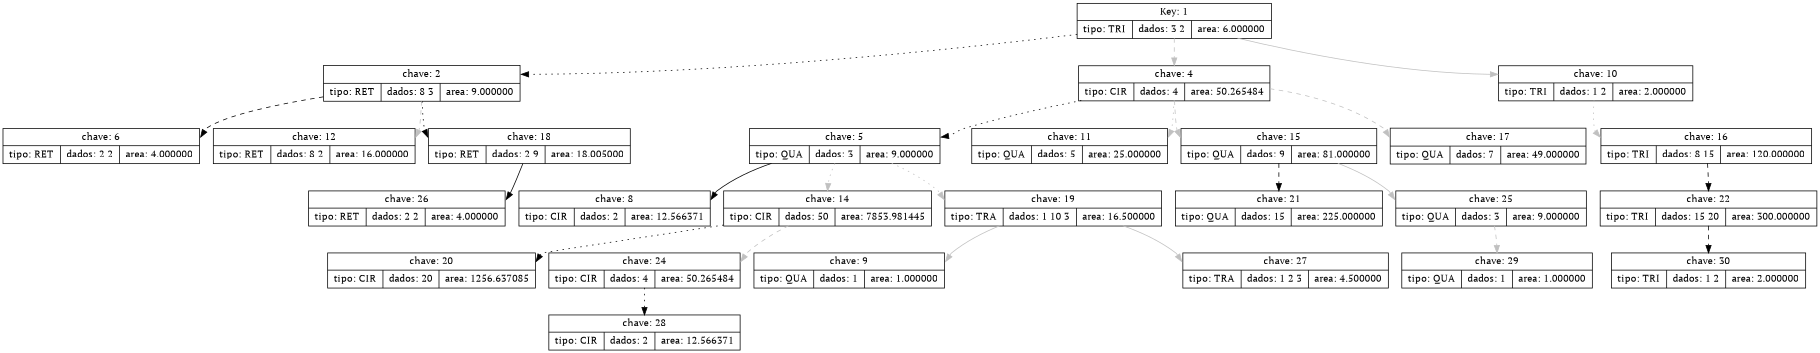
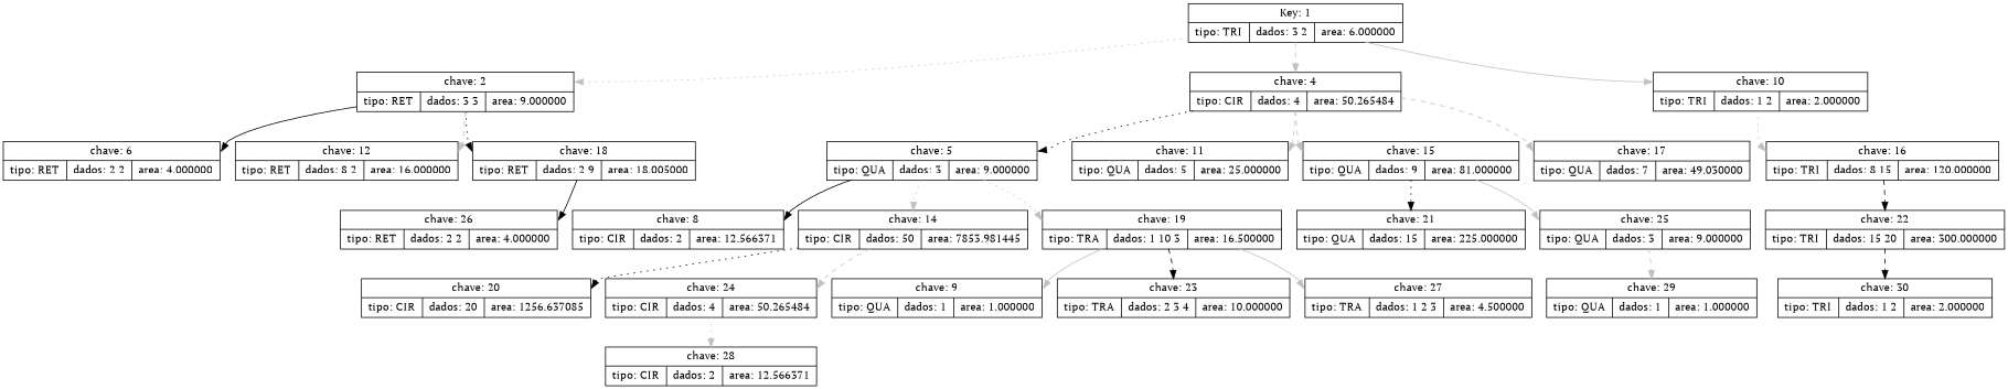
  digraph {
    fontname="PT Serif"
    rankdir=TB
    node [fontname="PT Serif" shape=record]
    edge [fontname="PT Serif" headport=k style=dashed color=grey]
    n1 [label="{<k> Key: 1|{<t>tipo: TRI|dados: 3 2|area: 6.000000}}"]
-   n2 [label="{<k> chave: 2|{<t>tipo: RET|dados: 8 3|area: 9.000000}}"]
+   n2 [label="{<k> chave: 2|{<t>tipo: RET|dados: 3 3|area: 9.000000}}"]
    n3 [label="{<k> chave: 4|{<t>tipo: CIR|dados: 4|area: 50.265484}}"]
    n4 [label="{<k> chave: 10|{<t>tipo: TRI|dados: 1 2|area: 2.000000}}"]
    n5 [label="{<k> chave: 6|{<t>tipo: RET|dados: 2 2|area: 4.000000}}"]
    n6 [label="{<k> chave: 12|{<t>tipo: RET|dados: 8 2|area: 16.000000}}"]
    n7 [label="{<k> chave: 18|{<t>tipo: RET|dados: 2 9|area: 18.005000}}"]
    n8 [label="{<k> chave: 5|{<t>tipo: QUA|dados: 3|area: 9.000000}}"]
    n9 [label="{<k> chave: 11|{<t>tipo: QUA|dados: 5|area: 25.000000}}"]
    n10 [label="{<k> chave: 15|{<t>tipo: QUA|dados: 9|area: 81.000000}}"]
-   n11 [label="{<k> chave: 17|{<t>tipo: QUA|dados: 7|area: 49.000000}}"]
+   n11 [label="{<k> chave: 17|{<t>tipo: QUA|dados: 7|area: 49.030000}}"]
    n12 [label="{<k> chave: 16|{<t>tipo: TRI|dados: 8 15|area: 120.000000}}"]
    n13 [label="{<k> chave: 22|{<t>tipo: TRI|dados: 15 20|area: 300.000000}}"]
    n14 [label="{<k> chave: 26|{<t>tipo: RET|dados: 2 2|area: 4.000000}}"]
    n15 [label="{<k> chave: 8|{<t>tipo: CIR|dados: 2|area: 12.566371}}"]
    n16 [label="{<k> chave: 14|{<t>tipo: CIR|dados: 50|area: 7853.981445}}"]
    n17 [label="{<k> chave: 19|{<t>tipo: TRA|dados: 1 10 3|area: 16.500000}}"]
    n18 [label="{<k> chave: 9|{<t>tipo: QUA|dados: 1|area: 1.000000}}"]
    n19 [label="{<k> chave: 21|{<t>tipo: QUA|dados: 15|area: 225.000000}}"]
    n20 [label="{<k> chave: 25|{<t>tipo: QUA|dados: 3|area: 9.000000}}"]
    n21 [label="{<k> chave: 30|{<t>tipo: TRI|dados: 1 2|area: 2.000000}}"]
    n22 [label="{<k> chave: 20|{<t>tipo: CIR|dados: 20|area: 1256.637085}}"]
    n23 [label="{<k> chave: 24|{<t>tipo: CIR|dados: 4|area: 50.265484}}"]
+   n24 [label="{<k> chave: 23|{<t>tipo: TRA|dados: 2 3 4|area: 10.000000}}"]
    n25 [label="{<k> chave: 27|{<t>tipo: TRA|dados: 1 2 3|area: 4.500000}}"]
    n26 [label="{<k> chave: 29|{<t>tipo: QUA|dados: 1|area: 1.000000}}"]
    n27 [label="{<k> chave: 28|{<t>tipo: CIR|dados: 2|area: 12.566371}}"]
-   n1 -> n2 [style=dotted color=""]
+   n1 -> n2 [style=dotted]
    n1 -> n3
    n1 -> n4 [style=solid]
-   n2 -> n5 [color=""]
+   n2 -> n5 [style=solid color=""]
    n2 -> n6
    n2 -> n7 [color=black style=dotted]
    n3 -> n8 [style=dotted color=""]
-   n3 -> n9 [style=dotted]
+   n3 -> n9
    n3 -> n10
    n3 -> n11
    n4 -> n12 [style=dotted]
    n7 -> n14 [style=solid color=""]
    n8 -> n15 [style=solid color=""]
    n8 -> n16 [style=dotted]
    n8 -> n17 [style=dotted]
-   n10 -> n19 [color=""]
+   n10 -> n19 [style=dotted color=""]
    n10 -> n20 [style=solid]
    n12 -> n13 [color=""]
    n13 -> n21 [color=""]
    n16 -> n22 [style=dotted color=""]
    n16 -> n23
    n17 -> n18 [style=solid]
+   n17 -> n24 [color=""]
    n17 -> n25 [style=solid]
    n20 -> n26
-   n23 -> n27 [style=dotted color=""]
+   n23 -> n27 [style=dotted]
  }
